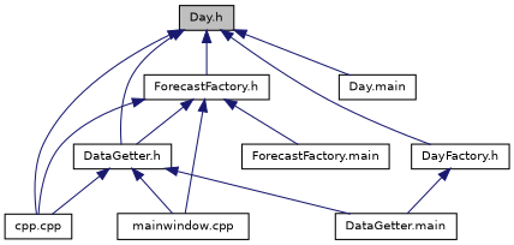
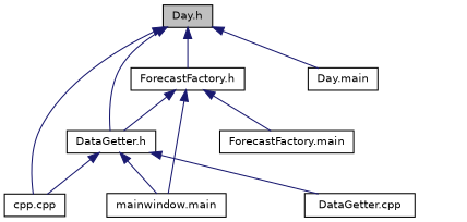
  digraph {
    node [color=black fillcolor=white fontname=Helvetica fontsize=10 shape=record style=filled]
    edge [color=midnightblue dir=back fontname=Helvetica fontsize=10 labelfontname=Helvetica labelfontsize=10 style=solid]
    n1 [fillcolor=grey75 fontcolor=black height=0.2 label="Day.h" width=0.4]
    n2 [height=0.2 label="DataGetter.h" width=0.4]
    n3 [height=0.2 label="cpp.cpp" width=0.4]
    n4 [height=0.2 label="ForecastFactory.h" width=0.4]
-   n5 [height=0.2 label="DayFactory.h" width=0.4]
    n6 [height=0.2 label="Day.main" width=0.4]
-   n7 [height=0.2 label="mainwindow.cpp" width=0.4]
-   n8 [height=0.2 label="DataGetter.main" width=0.4]
+   n7 [height=0.2 label="mainwindow.main" width=0.4]
+   n8 [height=0.2 label="DataGetter.cpp" width=0.4]
    n9 [height=0.2 label="ForecastFactory.main" width=0.4]
    n1 -> n2
    n1 -> n3
    n1 -> n4
-   n1 -> n5
    n1 -> n6
    n2 -> n3
    n2 -> n7
    n2 -> n8
    n4 -> n2
-   n4 -> n3
    n4 -> n7
    n4 -> n9
-   n5 -> n8
  }
